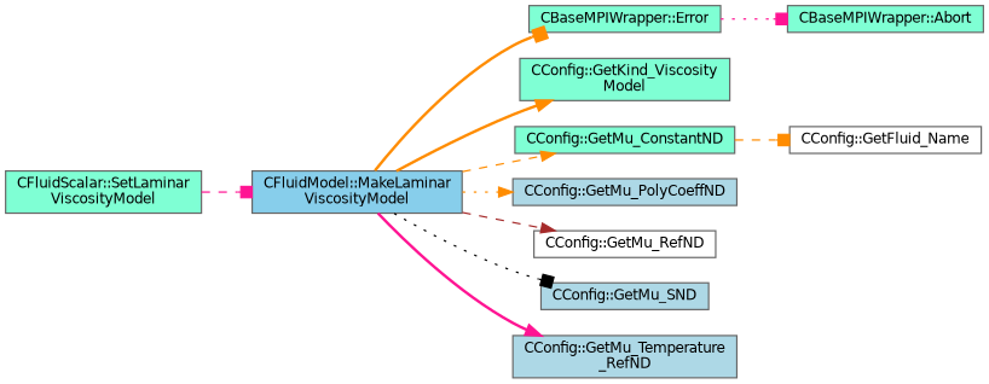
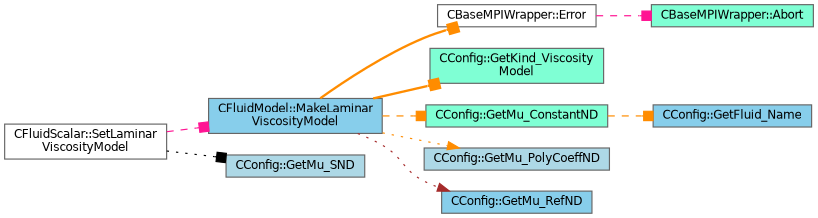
  digraph {
    rankdir=LR
    node [color=grey40 fillcolor=aquamarine fontname=Helvetica fontsize=10 shape=box style=filled]
    edge [arrowhead=box color=darkorange fontname=Helvetica fontsize=10 labelfontname=Helvetica labelfontsize=10 style=dashed]
-   n1 [color=gray40 fontcolor=black height=0.2 label="CFluidScalar::SetLaminar\lViscosityModel" width=0.4]
+   n1 [color=gray40 fillcolor=white fontcolor=black height=0.2 label="CFluidScalar::SetLaminar\lViscosityModel" width=0.4]
    n2 [fillcolor=skyblue height=0.2 label="CFluidModel::MakeLaminar\lViscosityModel" width=0.4]
-   n3 [height=0.2 label="CBaseMPIWrapper::Error" width=0.4]
+   n3 [fillcolor=white height=0.2 label="CBaseMPIWrapper::Error" width=0.4]
    n4 [height=0.2 label="CConfig::GetKind_Viscosity\lModel" width=0.4]
    n5 [height=0.2 label="CConfig::GetMu_ConstantND" width=0.4]
    n6 [fillcolor=lightblue height=0.2 label="CConfig::GetMu_PolyCoeffND" width=0.4]
-   n7 [fillcolor=white height=0.2 label="CConfig::GetMu_RefND" width=0.4]
+   n7 [fillcolor=skyblue height=0.2 label="CConfig::GetMu_RefND" width=0.4]
    n8 [fillcolor=lightblue height=0.2 label="CConfig::GetMu_SND" width=0.4]
-   n9 [fillcolor=lightblue height=0.2 label="CConfig::GetMu_Temperature\l_RefND" width=0.4]
    n10 [height=0.2 label="CBaseMPIWrapper::Abort" width=0.4]
-   n11 [fillcolor=white height=0.2 label="CConfig::GetFluid_Name" width=0.4]
+   n11 [fillcolor=skyblue height=0.2 label="CConfig::GetFluid_Name" width=0.4]
    n1 -> n2 [color=deeppink]
    n2 -> n3 [style=bold]
-   n2 -> n4 [arrowhead=normal style=bold]
-   n2 -> n5 [arrowhead=normal]
+   n2 -> n4 [style=bold]
+   n2 -> n5
    n2 -> n6 [arrowhead=normal style=dotted]
-   n2 -> n7 [arrowhead=normal color=brown]
-   n2 -> n8 [color=black style=dotted]
-   n2 -> n9 [arrowhead=normal color=deeppink style=bold]
-   n3 -> n10 [color=deeppink style=dotted]
+   n2 -> n7 [arrowhead=normal color=brown style=dotted]
+   n1 -> n8 [color=black style=dotted]
+   n3 -> n10 [color=deeppink]
    n5 -> n11
  }
